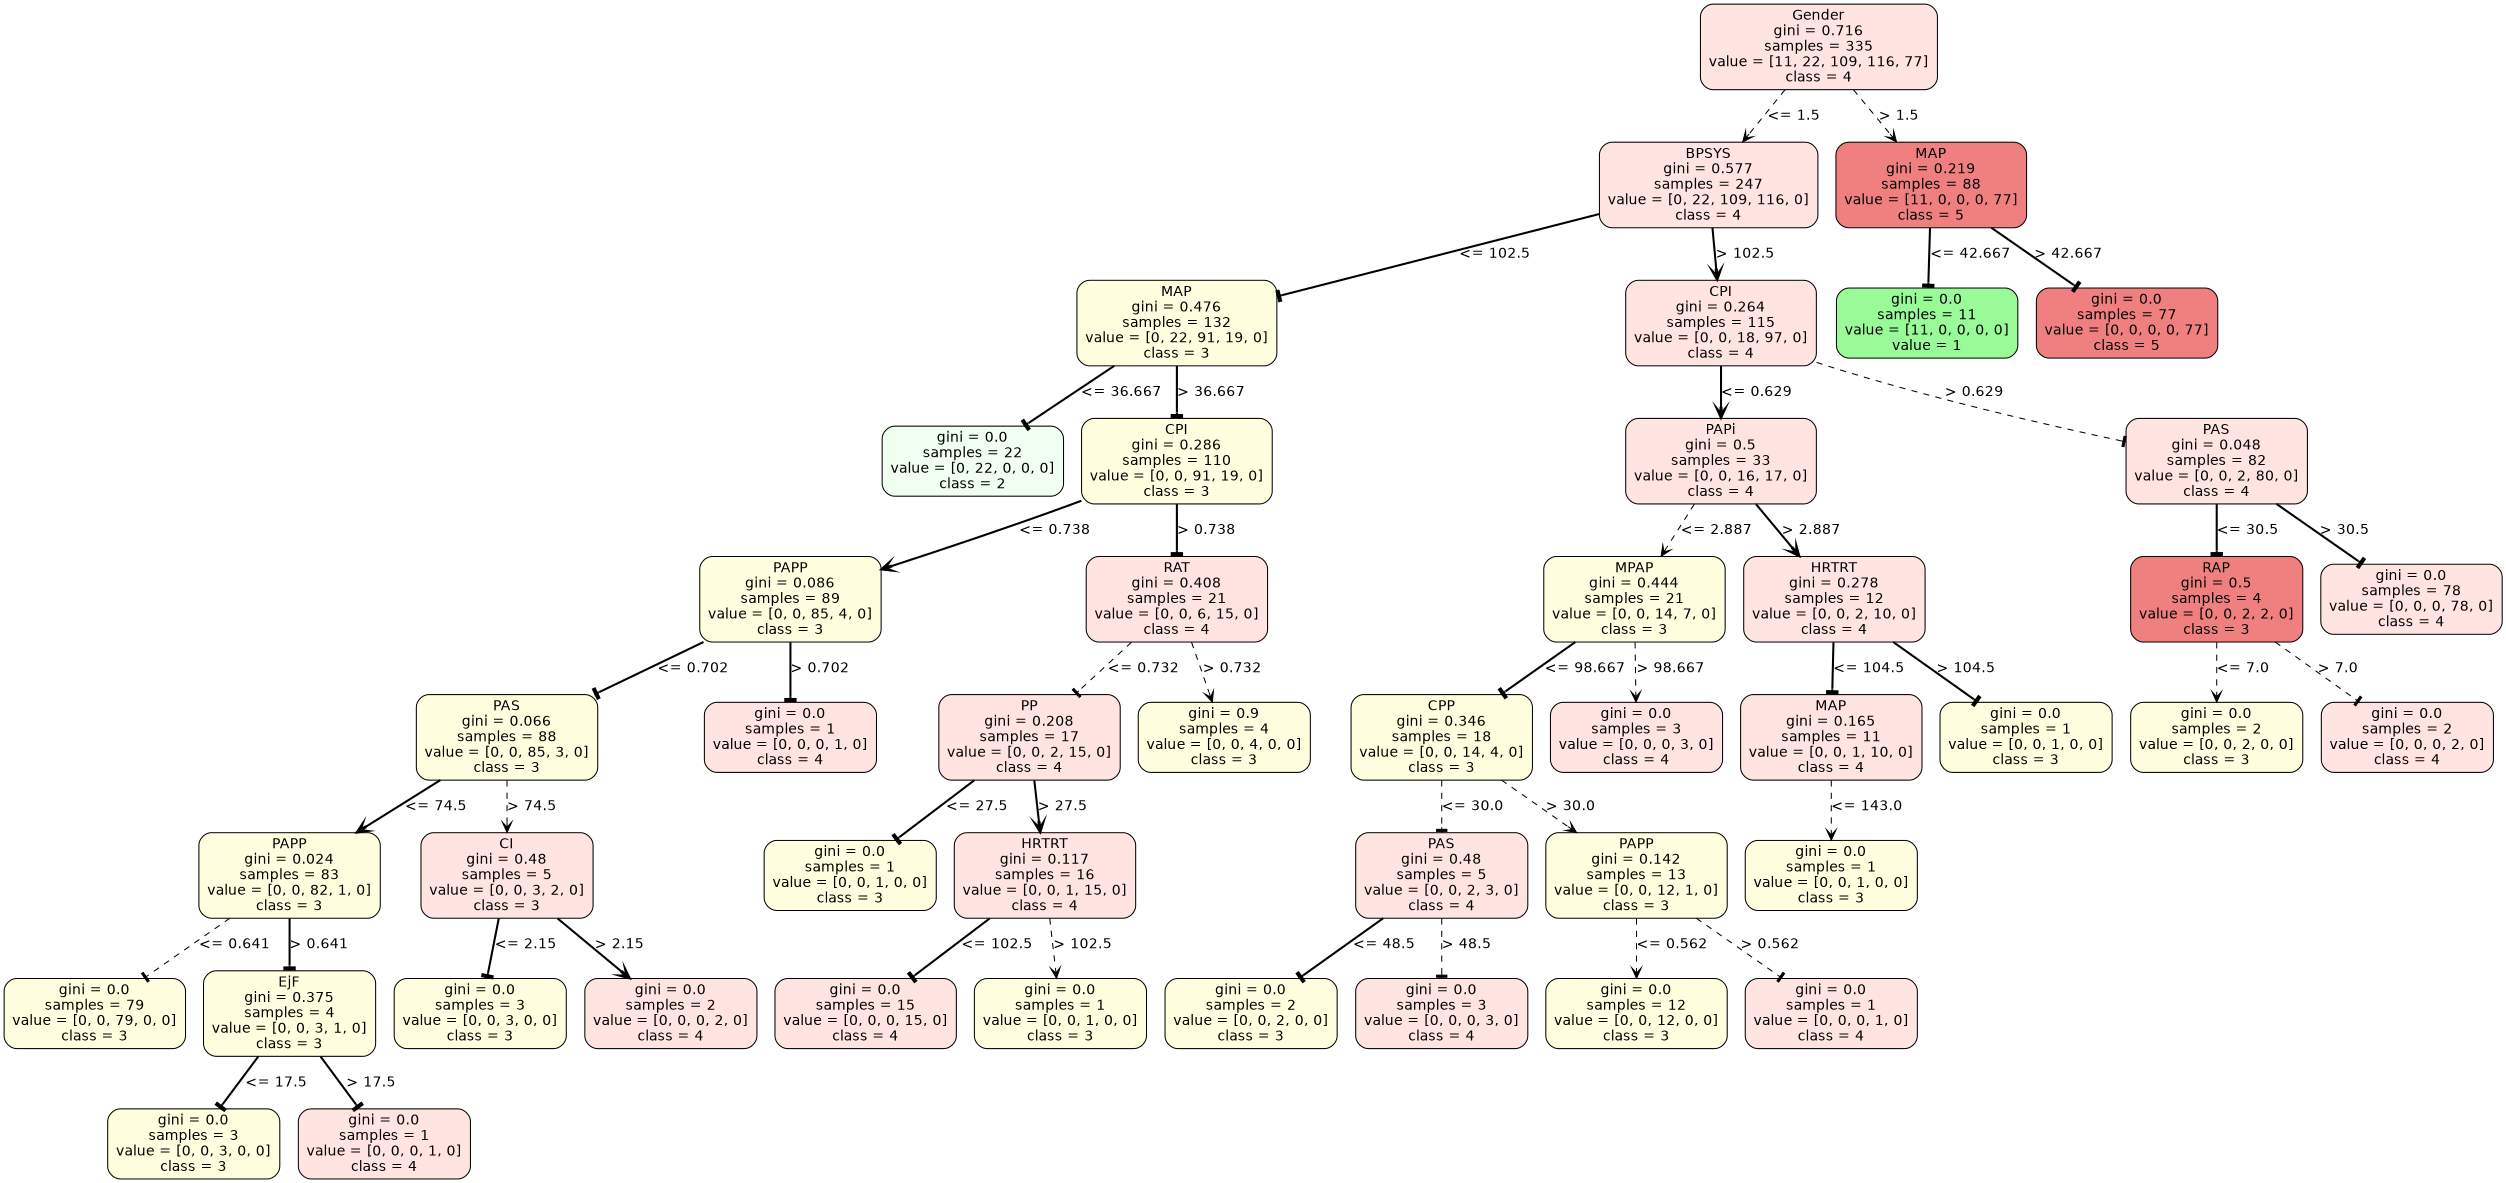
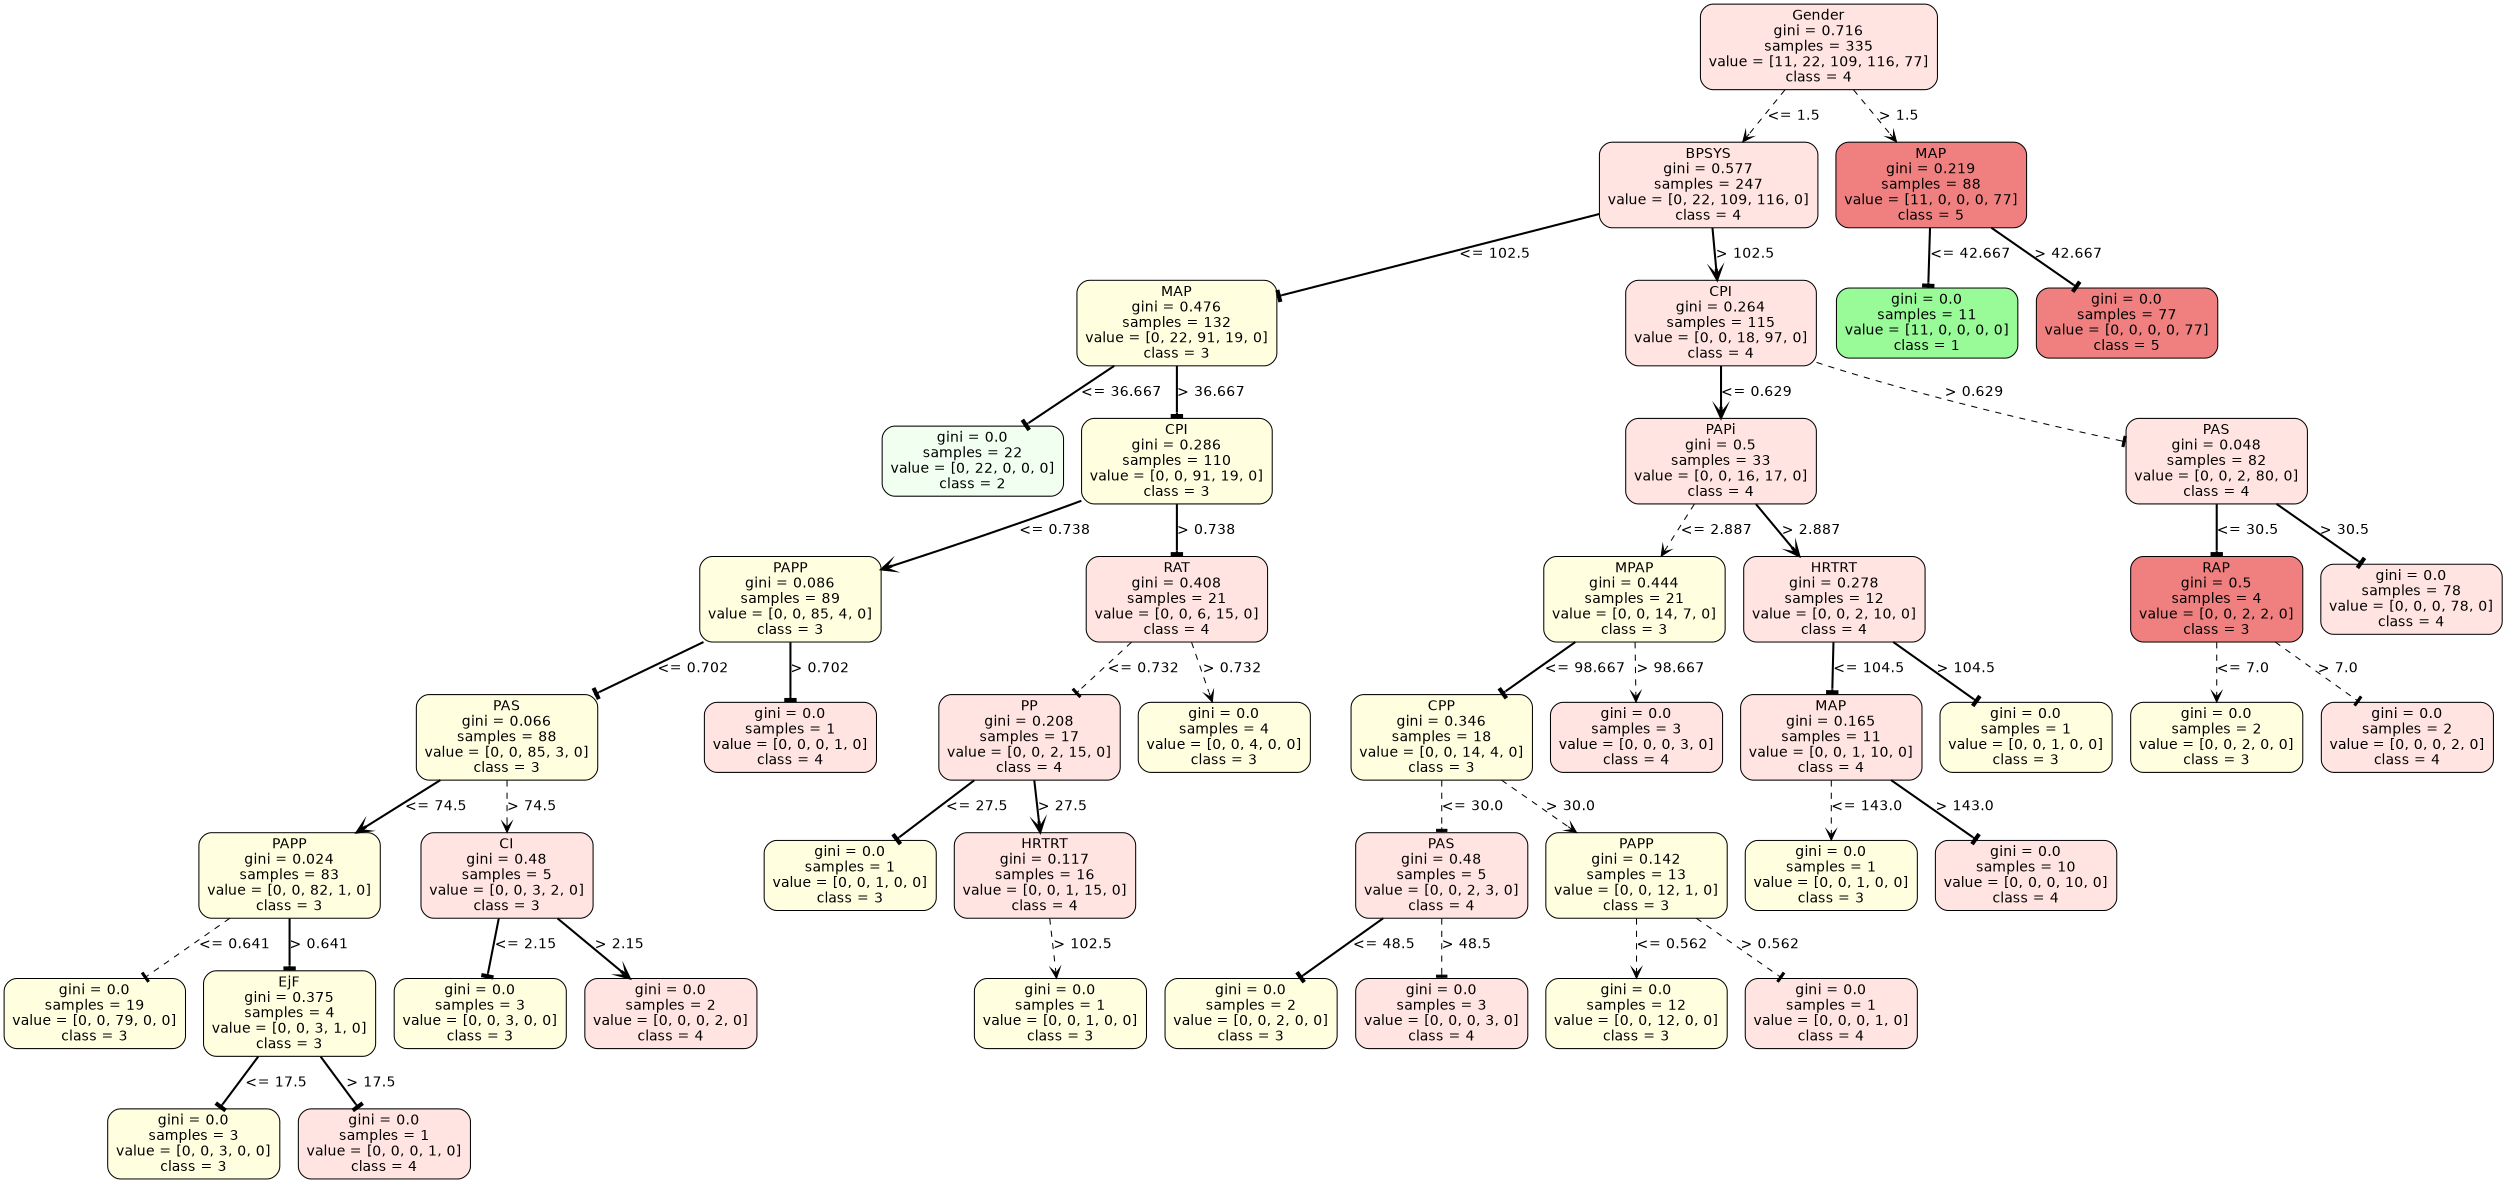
  strict digraph {
    node [color=black fillcolor=mistyrose fontname=helvetica shape=box style="filled, rounded"]
    edge [arrowhead=tee fontname=helvetica op="<=" param=102.5 style=bold]
    n1 [height=1.1528 label="Gender\ngini = 0.716\nsamples = 335\nvalue = [11, 22, 109, 116, 77]\nclass = 4" width=2.6667]
    n2 [height=1.1528 label="BPSYS\ngini = 0.577\nsamples = 247\nvalue = [0, 22, 109, 116, 0]\nclass = 4" width=2.4583]
    n3 [fillcolor=lightcoral height=1.1528 label="MAP\ngini = 0.219\nsamples = 88\nvalue = [11, 0, 0, 0, 77]\nclass = 5" width=2.1528]
    n4 [fillcolor=lightyellow height=1.1528 label="MAP\ngini = 0.476\nsamples = 132\nvalue = [0, 22, 91, 19, 0]\nclass = 3" width=2.25]
    n5 [height=1.1528 label="CPI\ngini = 0.264\nsamples = 115\nvalue = [0, 0, 18, 97, 0]\nclass = 4" width=2.1528]
-   n6 [fillcolor=palegreen height=0.94444 label="gini = 0.0\nsamples = 11\nvalue = [11, 0, 0, 0, 0]\nvalue = 1" width=2.0417]
+   n6 [fillcolor=palegreen height=0.94444 label="gini = 0.0\nsamples = 11\nvalue = [11, 0, 0, 0, 0]\nclass = 1" width=2.0417]
    n7 [fillcolor=lightcoral height=0.94444 label="gini = 0.0\nsamples = 77\nvalue = [0, 0, 0, 0, 77]\nclass = 5" width=2.0417]
    n8 [fillcolor=honeydew height=0.94444 label="gini = 0.0\nsamples = 22\nvalue = [0, 22, 0, 0, 0]\nclass = 2" width=2.0417]
    n9 [fillcolor=lightyellow height=1.1528 label="CPI\ngini = 0.286\nsamples = 110\nvalue = [0, 0, 91, 19, 0]\nclass = 3" width=2.1528]
    n10 [height=1.1528 label="PAPi\ngini = 0.5\nsamples = 33\nvalue = [0, 0, 16, 17, 0]\nclass = 4" width=2.1528]
    n11 [height=1.1528 label="PAS\ngini = 0.048\nsamples = 82\nvalue = [0, 0, 2, 80, 0]\nclass = 4" width=2.0417]
    n12 [fillcolor=lightyellow height=1.1528 label="PAPP\ngini = 0.086\nsamples = 89\nvalue = [0, 0, 85, 4, 0]\nclass = 3" width=2.0417]
    n13 [height=1.1528 label="RAT\ngini = 0.408\nsamples = 21\nvalue = [0, 0, 6, 15, 0]\nclass = 4" width=2.0417]
    n14 [fillcolor=lightyellow height=1.1528 label="MPAP\ngini = 0.444\nsamples = 21\nvalue = [0, 0, 14, 7, 0]\nclass = 3" width=2.0417]
    n15 [height=1.1528 label="HRTRT\ngini = 0.278\nsamples = 12\nvalue = [0, 0, 2, 10, 0]\nclass = 4" width=2.0417]
    n16 [fillcolor=lightcoral height=1.1528 label="RAP\ngini = 0.5\nsamples = 4\nvalue = [0, 0, 2, 2, 0]\nclass = 3" width=1.9444]
    n17 [height=0.94444 label="gini = 0.0\nsamples = 78\nvalue = [0, 0, 0, 78, 0]\nclass = 4" width=2.0417]
    n18 [fillcolor=lightyellow height=1.1528 label="PAS\ngini = 0.066\nsamples = 88\nvalue = [0, 0, 85, 3, 0]\nclass = 3" width=2.0417]
    n19 [height=0.94444 label="gini = 0.0\nsamples = 1\nvalue = [0, 0, 0, 1, 0]\nclass = 4" width=1.9444]
    n20 [height=1.1528 label="PP\ngini = 0.208\nsamples = 17\nvalue = [0, 0, 2, 15, 0]\nclass = 4" width=2.0417]
-   n21 [fillcolor=lightyellow height=0.94444 label="gini = 0.9\nsamples = 4\nvalue = [0, 0, 4, 0, 0]\nclass = 3" width=1.9444]
+   n21 [fillcolor=lightyellow height=0.94444 label="gini = 0.0\nsamples = 4\nvalue = [0, 0, 4, 0, 0]\nclass = 3" width=1.9444]
    n22 [fillcolor=lightyellow height=1.1528 label="PAPP\ngini = 0.024\nsamples = 83\nvalue = [0, 0, 82, 1, 0]\nclass = 3" width=2.0417]
    n23 [height=1.1528 label="CI\ngini = 0.48\nsamples = 5\nvalue = [0, 0, 3, 2, 0]\nclass = 3" width=1.9444]
    n24 [fillcolor=lightyellow height=0.94444 label="gini = 0.0\nsamples = 1\nvalue = [0, 0, 1, 0, 0]\nclass = 3" width=1.9444]
    n25 [height=1.1528 label="HRTRT\ngini = 0.117\nsamples = 16\nvalue = [0, 0, 1, 15, 0]\nclass = 4" width=2.0417]
-   n26 [fillcolor=lightyellow height=0.94444 label="gini = 0.0\nsamples = 79\nvalue = [0, 0, 79, 0, 0]\nclass = 3" width=2.0417]
+   n26 [fillcolor=lightyellow height=0.94444 label="gini = 0.0\nsamples = 19\nvalue = [0, 0, 79, 0, 0]\nclass = 3" width=2.0417]
    n27 [fillcolor=lightyellow height=1.1528 label="EjF\ngini = 0.375\nsamples = 4\nvalue = [0, 0, 3, 1, 0]\nclass = 3" width=1.9444]
    n28 [fillcolor=lightyellow height=0.94444 label="gini = 0.0\nsamples = 3\nvalue = [0, 0, 3, 0, 0]\nclass = 3" width=1.9444]
    n29 [height=0.94444 label="gini = 0.0\nsamples = 2\nvalue = [0, 0, 0, 2, 0]\nclass = 4" width=1.9444]
    n30 [fillcolor=lightyellow height=0.94444 label="gini = 0.0\nsamples = 3\nvalue = [0, 0, 3, 0, 0]\nclass = 3" width=1.9444]
    n31 [height=0.94444 label="gini = 0.0\nsamples = 1\nvalue = [0, 0, 0, 1, 0]\nclass = 4" width=1.9444]
-   n32 [height=0.94444 label="gini = 0.0\nsamples = 15\nvalue = [0, 0, 0, 15, 0]\nclass = 4" width=2.0417]
    n33 [fillcolor=lightyellow height=0.94444 label="gini = 0.0\nsamples = 1\nvalue = [0, 0, 1, 0, 0]\nclass = 3" width=1.9444]
    n34 [fillcolor=lightyellow height=1.1528 label="CPP\ngini = 0.346\nsamples = 18\nvalue = [0, 0, 14, 4, 0]\nclass = 3" width=2.0417]
    n35 [height=0.94444 label="gini = 0.0\nsamples = 3\nvalue = [0, 0, 0, 3, 0]\nclass = 4" width=1.9444]
    n36 [height=1.1528 label="MAP\ngini = 0.165\nsamples = 11\nvalue = [0, 0, 1, 10, 0]\nclass = 4" width=2.0417]
    n37 [fillcolor=lightyellow height=0.94444 label="gini = 0.0\nsamples = 1\nvalue = [0, 0, 1, 0, 0]\nclass = 3" width=1.9444]
    n38 [fillcolor=lightyellow height=0.94444 label="gini = 0.0\nsamples = 2\nvalue = [0, 0, 2, 0, 0]\nclass = 3" width=1.9444]
    n39 [height=0.94444 label="gini = 0.0\nsamples = 2\nvalue = [0, 0, 0, 2, 0]\nclass = 4" width=1.9444]
    n40 [height=1.1528 label="PAS\ngini = 0.48\nsamples = 5\nvalue = [0, 0, 2, 3, 0]\nclass = 4" width=1.9444]
    n41 [fillcolor=lightyellow height=1.1528 label="PAPP\ngini = 0.142\nsamples = 13\nvalue = [0, 0, 12, 1, 0]\nclass = 3" width=2.0417]
    n42 [fillcolor=lightyellow height=0.94444 label="gini = 0.0\nsamples = 1\nvalue = [0, 0, 1, 0, 0]\nclass = 3" width=1.9444]
+   n43 [height=0.94444 label="gini = 0.0\nsamples = 10\nvalue = [0, 0, 0, 10, 0]\nclass = 4" width=2.0417]
    n44 [fillcolor=lightyellow height=0.94444 label="gini = 0.0\nsamples = 2\nvalue = [0, 0, 2, 0, 0]\nclass = 3" width=1.9444]
    n45 [height=0.94444 label="gini = 0.0\nsamples = 3\nvalue = [0, 0, 0, 3, 0]\nclass = 4" width=1.9444]
    n46 [fillcolor=lightyellow height=0.94444 label="gini = 0.0\nsamples = 12\nvalue = [0, 0, 12, 0, 0]\nclass = 3" width=2.0417]
    n47 [height=0.94444 label="gini = 0.0\nsamples = 1\nvalue = [0, 0, 0, 1, 0]\nclass = 4" width=1.9444]
    n1 -> n2 [arrowhead=vee label="<= 1.5" labelangle=45 labeldistance=2.5 param=1.5 style=dashed]
    n1 -> n3 [arrowhead=vee label="> 1.5" labelangle=-45 labeldistance=2.5 op=">" param=1.5 style=dashed]
    n2 -> n4 [label="<= 102.5"]
    n2 -> n5 [arrowhead=vee label="> 102.5" op=">"]
    n3 -> n6 [label="<= 42.667" param=42.667]
    n3 -> n7 [label="> 42.667" op=">" param=42.667]
    n4 -> n8 [label="<= 36.667" param=36.667]
    n4 -> n9 [label="> 36.667" op=">" param=36.667]
    n5 -> n10 [arrowhead=vee label="<= 0.629" param=0.629]
    n5 -> n11 [label="> 0.629" op=">" param=0.629 style=dashed]
    n9 -> n12 [arrowhead=vee label="<= 0.738" param=0.738]
    n9 -> n13 [label="> 0.738" op=">" param=0.738]
    n10 -> n14 [arrowhead=vee label="<= 2.887" param=2.887 style=dashed]
    n10 -> n15 [arrowhead=vee label="> 2.887" op=">" param=2.887]
    n11 -> n16 [label="<= 30.5" param=30.5]
    n11 -> n17 [label="> 30.5" op=">" param=30.5]
    n12 -> n18 [label="<= 0.702" param=0.702]
    n12 -> n19 [label="> 0.702" op=">" param=0.702]
    n13 -> n20 [label="<= 0.732" param=0.732 style=dashed]
    n13 -> n21 [arrowhead=vee label="> 0.732" op=">" param=0.732 style=dashed]
    n14 -> n34 [label="<= 98.667" param=98.667]
    n14 -> n35 [arrowhead=vee label="> 98.667" op=">" param=98.667 style=dashed]
    n15 -> n36 [label="<= 104.5" param=104.5]
    n15 -> n37 [label="> 104.5" op=">" param=104.5]
    n16 -> n38 [arrowhead=vee label="<= 7.0" param=7.0 style=dashed]
    n16 -> n39 [label="> 7.0" op=">" param=7.0 style=dashed]
    n18 -> n22 [arrowhead=vee label="<= 74.5" param=74.5]
    n18 -> n23 [arrowhead=vee label="> 74.5" op=">" param=74.5 style=dashed]
    n20 -> n24 [label="<= 27.5" param=27.5]
    n20 -> n25 [arrowhead=vee label="> 27.5" op=">" param=27.5]
    n22 -> n26 [label="<= 0.641" param=0.641 style=dashed]
    n22 -> n27 [label="> 0.641" op=">" param=0.641]
    n23 -> n28 [label="<= 2.15" param=2.15]
    n23 -> n29 [arrowhead=vee label="> 2.15" op=">" param=2.15]
-   n25 -> n32 [label="<= 102.5"]
    n25 -> n33 [arrowhead=vee label="> 102.5" op=">" style=dashed]
    n27 -> n30 [label="<= 17.5" param=17.5]
    n27 -> n31 [label="> 17.5" op=">" param=17.5]
    n34 -> n40 [label="<= 30.0" param=30.0 style=dashed]
    n34 -> n41 [arrowhead=vee label="> 30.0" op=">" param=30.0 style=dashed]
    n36 -> n42 [arrowhead=vee label="<= 143.0" param=143.0 style=dashed]
+   n36 -> n43 [label="> 143.0" op=">" param=143.0]
    n40 -> n44 [label="<= 48.5" param=48.5]
    n40 -> n45 [label="> 48.5" op=">" param=48.5 style=dashed]
    n41 -> n46 [arrowhead=vee label="<= 0.562" param=0.562 style=dashed]
    n41 -> n47 [label="> 0.562" op=">" param=0.562 style=dashed]
  }
